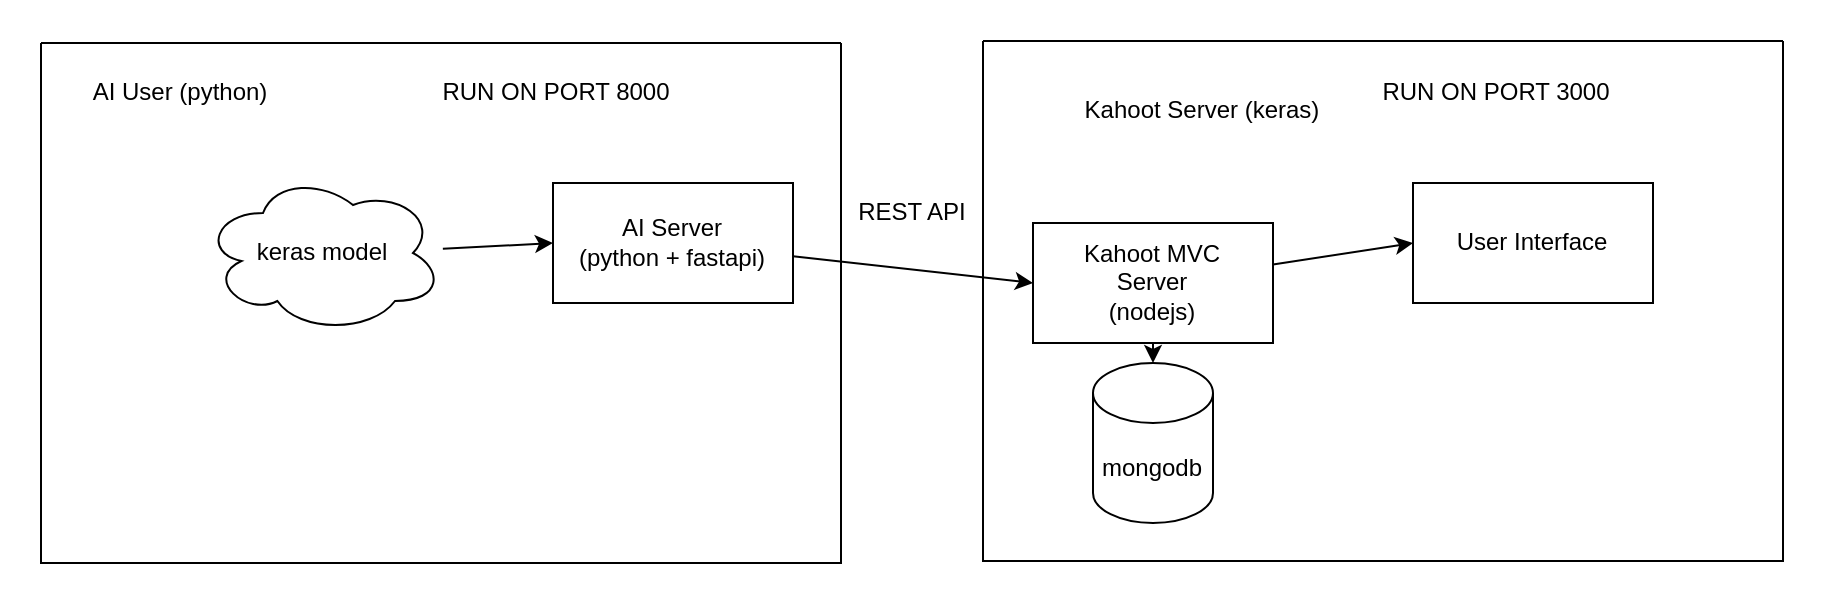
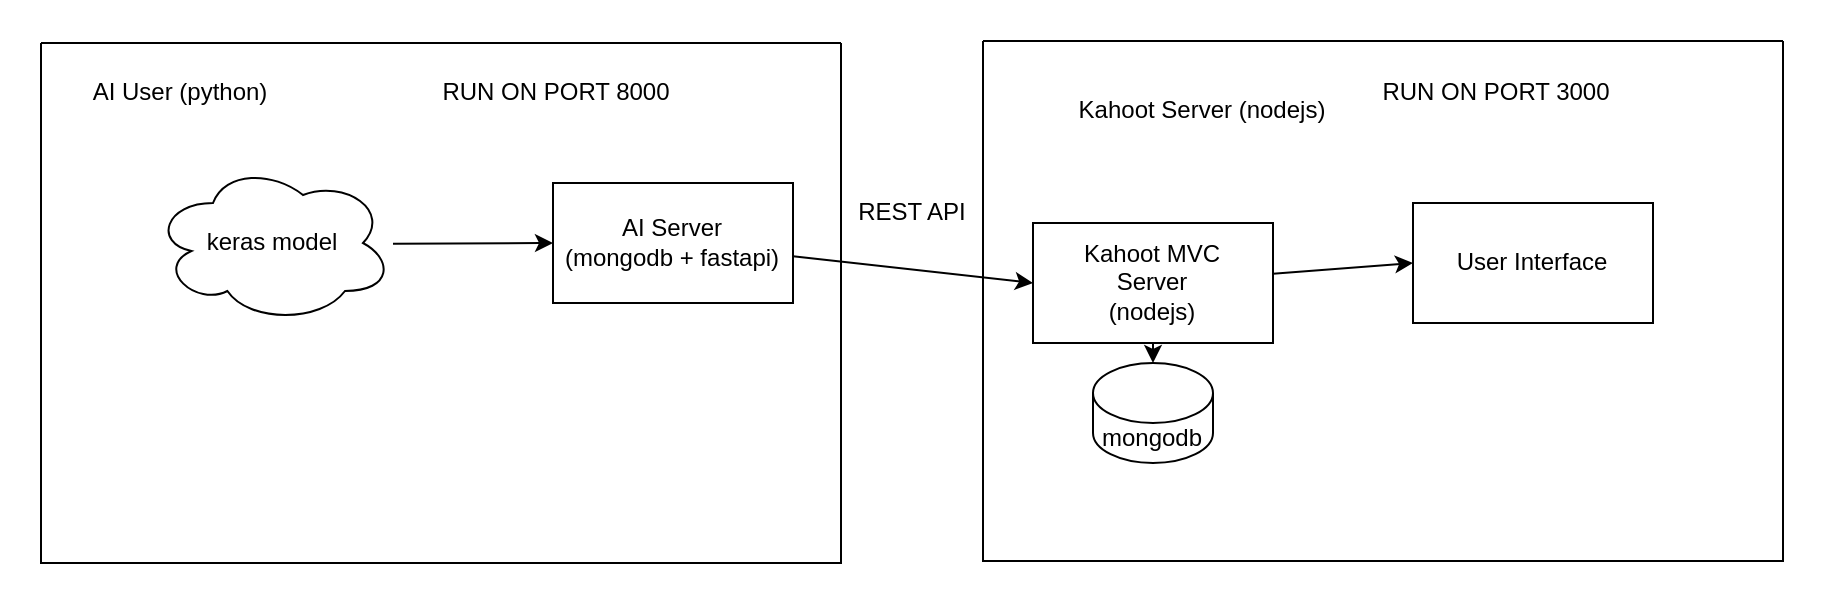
  <mxCell id="0" />
  <mxCell id="1" parent="0" />
  <mxCell id="2" style="edgeStyle=none;html=1;entryX=0;entryY=0.5;entryDx=0;entryDy=0;" edge="1" parent="1" source="3" target="6"><mxGeometry relative="1" as="geometry" /></mxCell>
- <mxCell id="3" value="AI Server&lt;br&gt;(python + fastapi)" style="rounded=0;whiteSpace=wrap;html=1;" vertex="1" parent="1"><mxGeometry x="276" y="91" width="120" height="60" as="geometry" /></mxCell>
+ <mxCell id="3" value="AI Server&lt;br&gt;(mongodb + fastapi)" style="rounded=0;whiteSpace=wrap;html=1;" vertex="1" parent="1"><mxGeometry x="276" y="91" width="120" height="60" as="geometry" /></mxCell>
  <mxCell id="4" style="edgeStyle=none;html=1;" edge="1" parent="1" source="6" target="7"><mxGeometry relative="1" as="geometry" /></mxCell>
  <mxCell id="5" style="edgeStyle=none;html=1;entryX=0;entryY=0.5;entryDx=0;entryDy=0;" edge="1" parent="1" source="6" target="8"><mxGeometry relative="1" as="geometry" /></mxCell>
  <mxCell id="6" value="Kahoot MVC&lt;br&gt;Server&lt;br&gt;(nodejs)" style="rounded=0;whiteSpace=wrap;html=1;" vertex="1" parent="1"><mxGeometry x="516" y="111" width="120" height="60" as="geometry" /></mxCell>
- <mxCell id="7" value="mongodb" style="shape=cylinder3;whiteSpace=wrap;html=1;boundedLbl=1;backgroundOutline=1;size=15;" vertex="1" parent="1"><mxGeometry x="546" y="181" width="60" height="80" as="geometry" /></mxCell>
- <mxCell id="8" value="User Interface" style="rounded=0;whiteSpace=wrap;html=1;" vertex="1" parent="1"><mxGeometry x="706" y="91" width="120" height="60" as="geometry" /></mxCell>
+ <mxCell id="7" value="mongodb" style="shape=cylinder3;whiteSpace=wrap;html=1;boundedLbl=1;backgroundOutline=1;size=15;" vertex="1" parent="1"><mxGeometry x="546" y="181" width="60" height="50" as="geometry" /></mxCell>
+ <mxCell id="8" value="User Interface" style="rounded=0;whiteSpace=wrap;html=1;" vertex="1" parent="1"><mxGeometry x="706" y="101" width="120" height="60" as="geometry" /></mxCell>
  <mxCell id="9" style="edgeStyle=none;html=1;entryX=0;entryY=0.5;entryDx=0;entryDy=0;" edge="1" parent="1" source="10" target="3"><mxGeometry relative="1" as="geometry" /></mxCell>
- <mxCell id="10" value="keras model" style="ellipse;shape=cloud;whiteSpace=wrap;html=1;" vertex="1" parent="1"><mxGeometry x="101" y="86" width="120" height="80" as="geometry" /></mxCell>
+ <mxCell id="10" value="keras model" style="ellipse;shape=cloud;whiteSpace=wrap;html=1;" vertex="1" parent="1"><mxGeometry x="76" y="81" width="120" height="80" as="geometry" /></mxCell>
  <mxCell id="11" value="" style="swimlane;startSize=0;" vertex="1" parent="1"><mxGeometry x="20" y="21" width="400" height="260" as="geometry" /></mxCell>
  <mxCell id="12" value="AI User (python)" style="text;html=1;strokeColor=none;fillColor=none;align=center;verticalAlign=middle;whiteSpace=wrap;rounded=0;" vertex="1" parent="11"><mxGeometry x="20" y="10" width="100" height="30" as="geometry" /></mxCell>
  <mxCell id="13" value="RUN ON PORT 8000" style="text;html=1;strokeColor=none;fillColor=none;align=center;verticalAlign=middle;whiteSpace=wrap;rounded=0;" vertex="1" parent="11"><mxGeometry x="176" y="10" width="164" height="30" as="geometry" /></mxCell>
  <mxCell id="14" value="" style="swimlane;startSize=0;" vertex="1" parent="1"><mxGeometry x="491" y="20" width="400" height="260" as="geometry" /></mxCell>
- <mxCell id="15" value="Kahoot Server (keras)" style="text;html=1;strokeColor=none;fillColor=none;align=center;verticalAlign=middle;whiteSpace=wrap;rounded=0;" vertex="1" parent="14"><mxGeometry x="30" y="20" width="160" height="30" as="geometry" /></mxCell>
+ <mxCell id="15" value="Kahoot Server (nodejs)" style="text;html=1;strokeColor=none;fillColor=none;align=center;verticalAlign=middle;whiteSpace=wrap;rounded=0;" vertex="1" parent="14"><mxGeometry x="30" y="20" width="160" height="30" as="geometry" /></mxCell>
  <mxCell id="16" value="RUN ON PORT 3000" style="text;html=1;strokeColor=none;fillColor=none;align=center;verticalAlign=middle;whiteSpace=wrap;rounded=0;" vertex="1" parent="14"><mxGeometry x="175" y="11" width="164" height="30" as="geometry" /></mxCell>
  <mxCell id="17" value="REST API" style="text;html=1;strokeColor=none;fillColor=none;align=center;verticalAlign=middle;whiteSpace=wrap;rounded=0;" vertex="1" parent="1"><mxGeometry x="426" y="91" width="60" height="30" as="geometry" /></mxCell>
